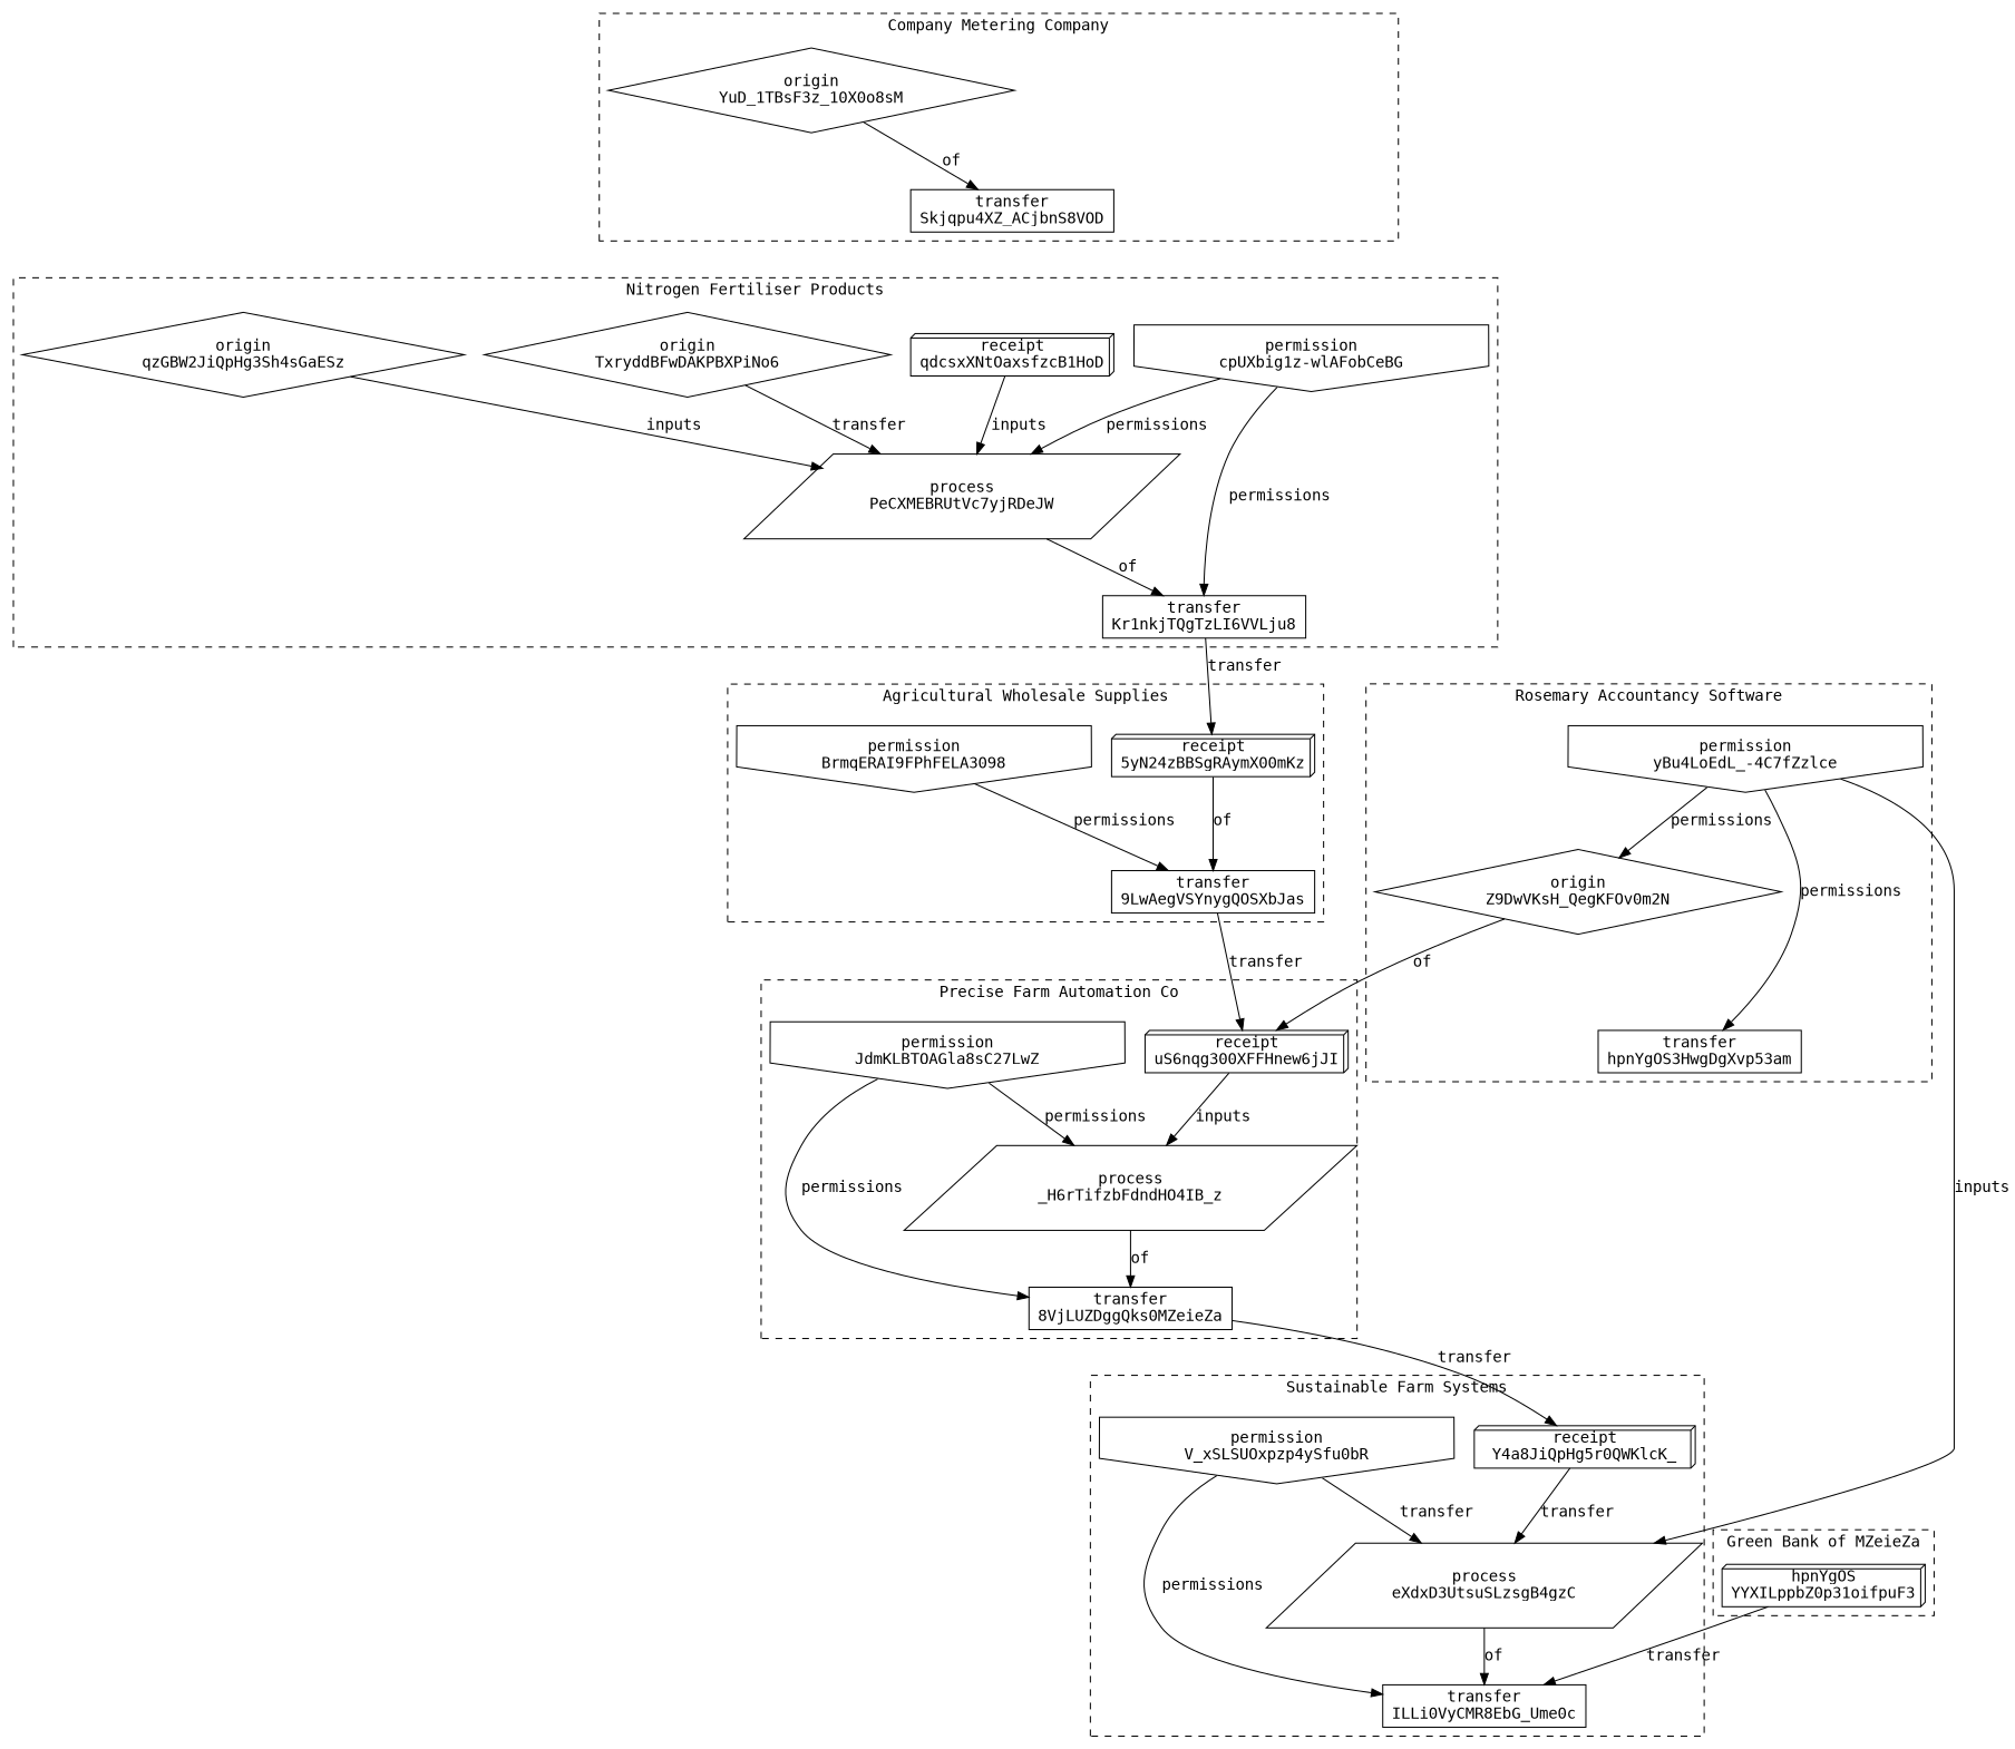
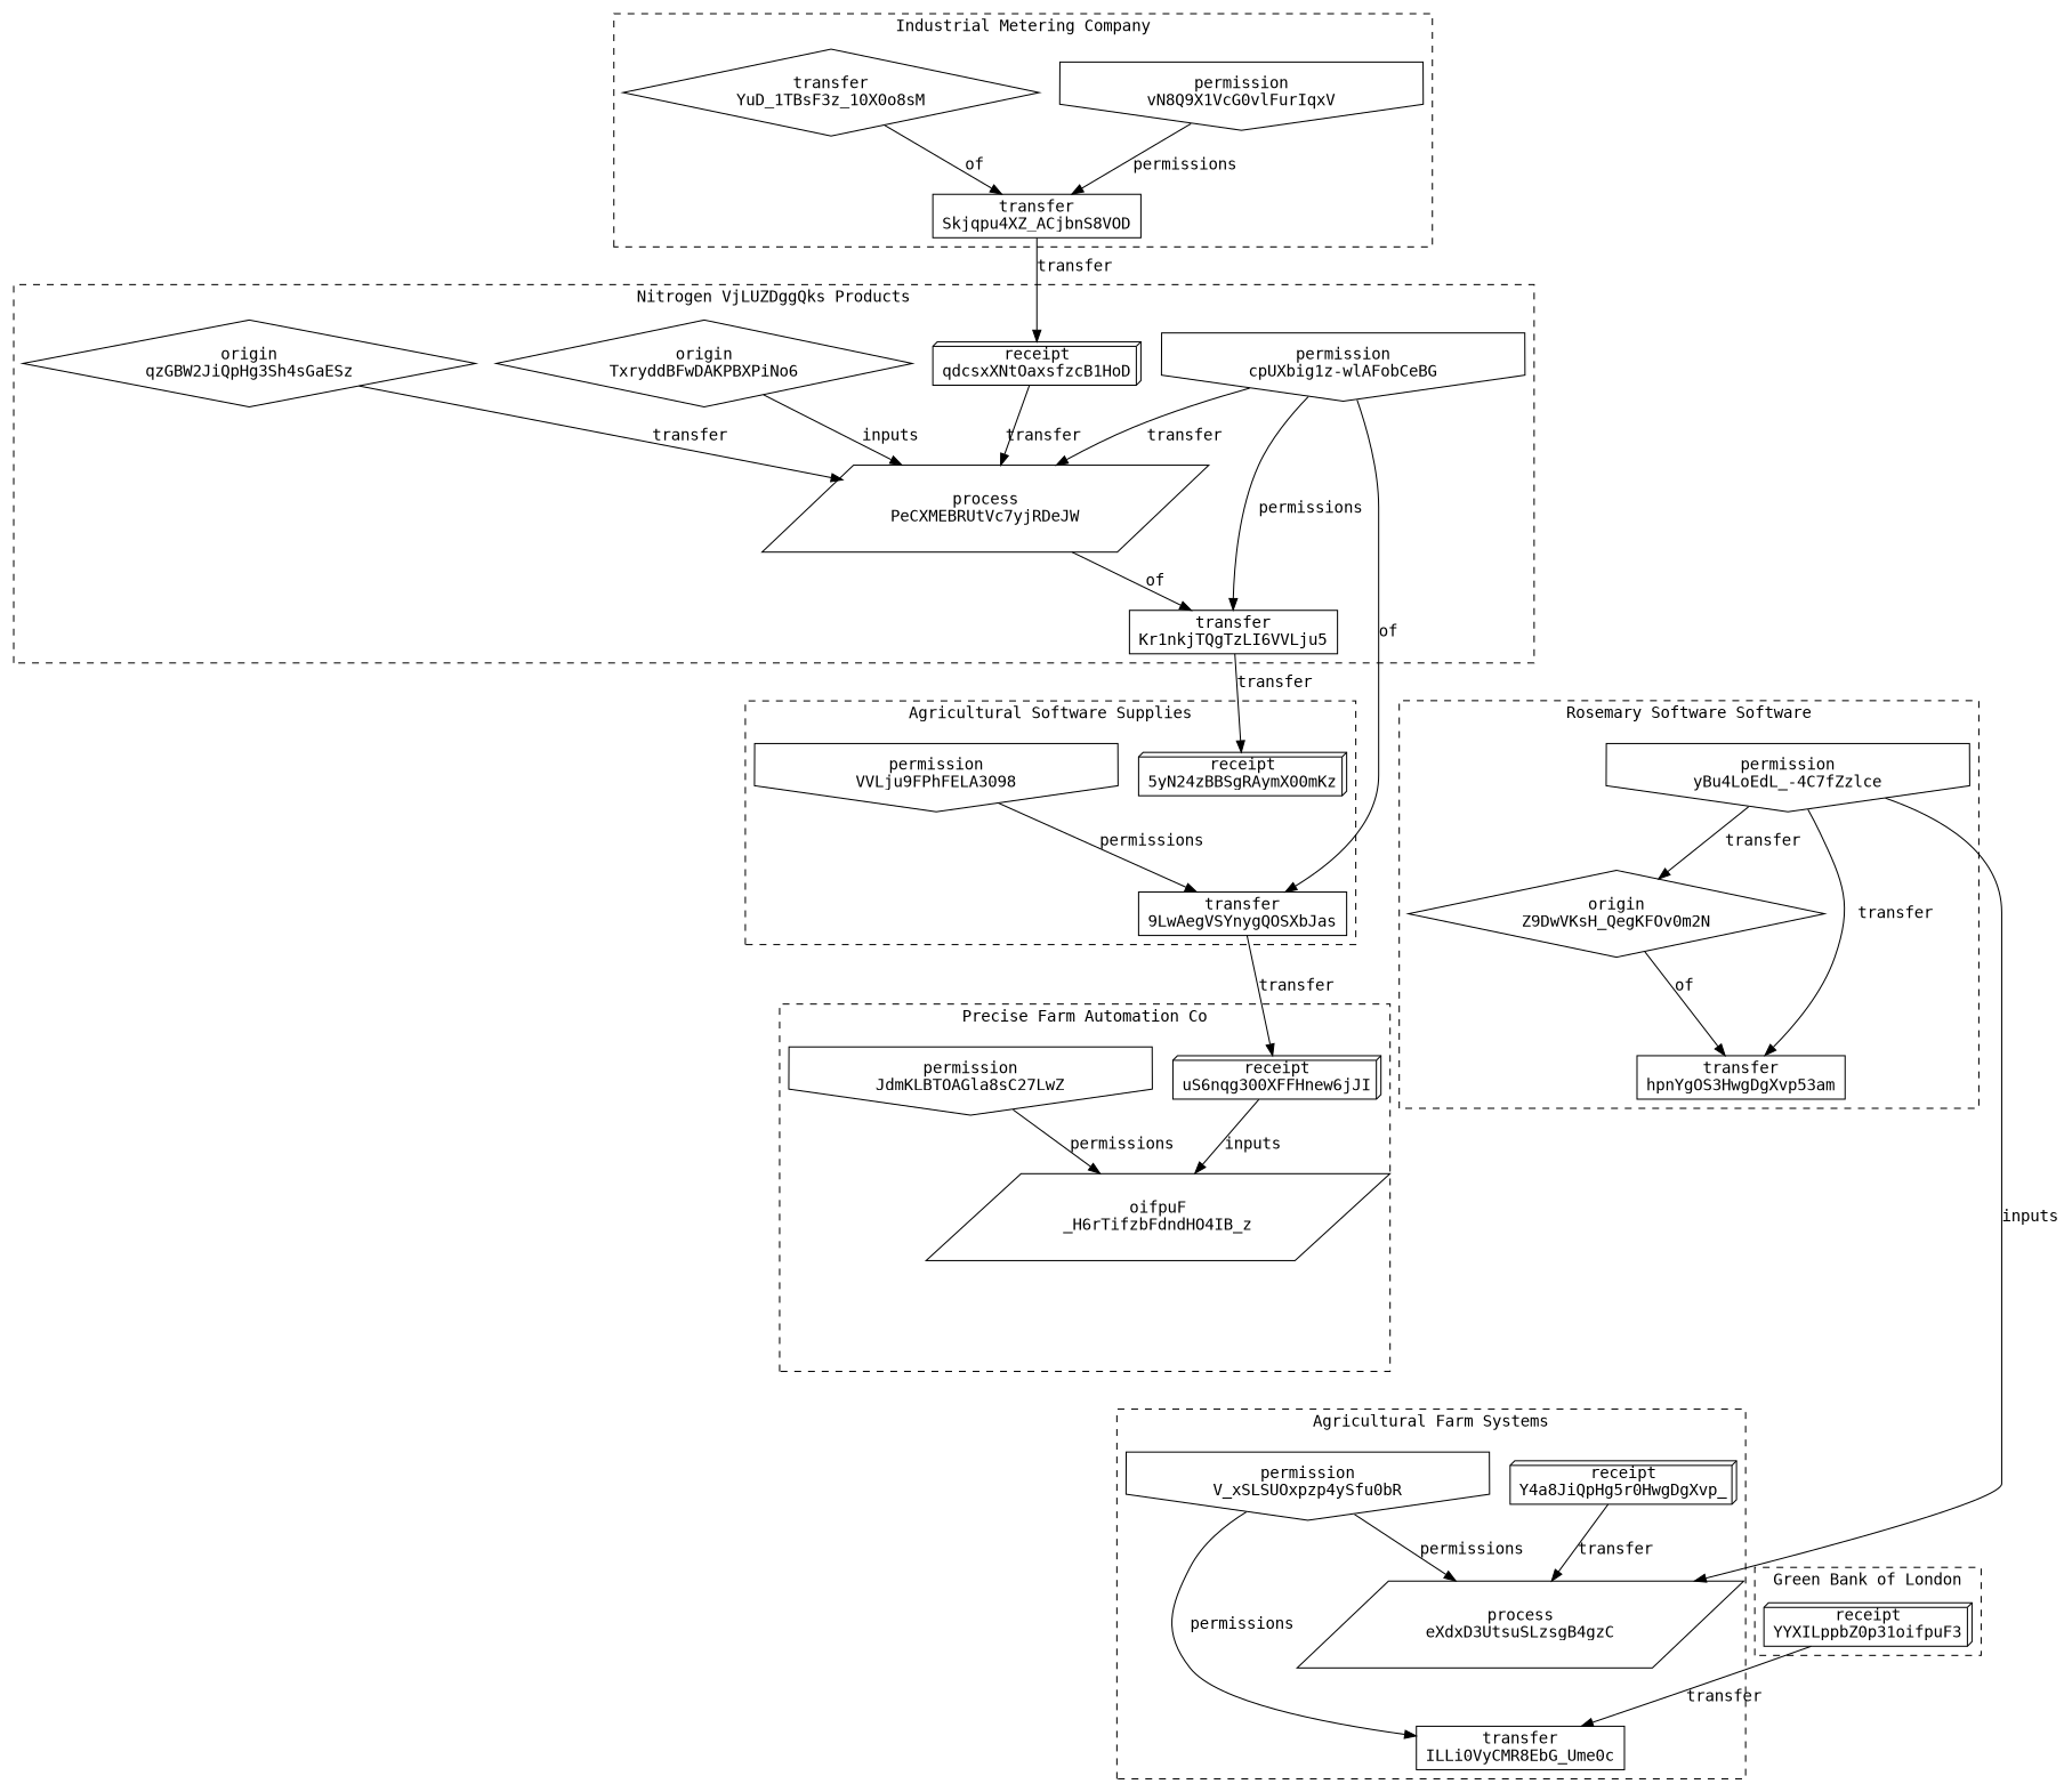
  digraph {
    fontname="DejaVu Sans Mono"
    node [fontname="DejaVu Sans Mono" shape=invhouse]
    edge [fontname="DejaVu Sans Mono"]
-   n2 [label="origin\nYuD_1TBsF3z_10X0o8sM" shape=diamond]
+   n1 [label="permission\nvN8Q9X1VcG0vlFurIqxV"]
+   n2 [label="transfer\nYuD_1TBsF3z_10X0o8sM" shape=diamond]
    n3 [label="transfer\nSkjqpu4XZ_ACjbnS8VOD" shape=box]
    n4 [label="receipt\nqdcsxXNtOaxsfzcB1HoD" shape=box3d]
    n5 [label="permission\ncpUXbig1z-wlAFobCeBG"]
    n6 [label="origin\nqzGBW2JiQpHg3Sh4sGaESz" shape=diamond]
    n7 [label="origin\nTxryddBFwDAKPBXPiNo6" shape=diamond]
    n8 [label="process\nPeCXMEBRUtVc7yjRDeJW" shape=parallelogram]
-   n9 [label="transfer\nKr1nkjTQgTzLI6VVLju8" shape=box]
+   n9 [label="transfer\nKr1nkjTQgTzLI6VVLju5" shape=box]
    n10 [label="receipt\n5yN24zBBSgRAymX00mKz" shape=box3d]
-   n11 [label="permission\nBrmqERAI9FPhFELA3098"]
+   n11 [label="permission\nVVLju9FPhFELA3098"]
    n12 [label="transfer\n9LwAegVSYnygQOSXbJas" shape=box]
    n13 [label="receipt\nuS6nqg300XFFHnew6jJI" shape=box3d]
    n14 [label="permission\nJdmKLBTOAGla8sC27LwZ"]
-   n15 [label="process\n_H6rTifzbFdndHO4IB_z" shape=parallelogram]
-   n16 [label="transfer\n8VjLUZDggQks0MZeieZa" shape=box]
+   n15 [label="oifpuF\n_H6rTifzbFdndHO4IB_z" shape=parallelogram]
    n17 [label="permission\nyBu4LoEdL_-4C7fZzlce"]
    n18 [label="origin\nZ9DwVKsH_QegKFOv0m2N" shape=diamond]
    n19 [label="transfer\nhpnYgOS3HwgDgXvp53am" shape=box]
-   n20 [label="receipt\nY4a8JiQpHg5r0QWKlcK_" shape=box3d]
+   n20 [label="receipt\nY4a8JiQpHg5r0HwgDgXvp_" shape=box3d]
    n21 [label="permission\nV_xSLSUOxpzp4ySfu0bR"]
    n22 [label="process\neXdxD3UtsuSLzsgB4gzC" shape=parallelogram]
    n23 [label="transfer\nILLi0VyCMR8EbG_Ume0c" shape=box]
-   n24 [label="hpnYgOS\nYYXILppbZ0p31oifpuF3" shape=box3d]
+   n24 [label="receipt\nYYXILppbZ0p31oifpuF3" shape=box3d]
    subgraph cluster_1 {
-     label="Company Metering Company"
+     label="Industrial Metering Company"
      style=dashed
+     n1
      n2
      n3
    }
    subgraph cluster_2 {
-     label="Nitrogen Fertiliser Products"
+     label="Nitrogen VjLUZDggQks Products"
      style=dashed
      n4
      n5
      n6
      n7
      n8
      n9
    }
    subgraph cluster_3 {
-     label="Agricultural Wholesale Supplies"
+     label="Agricultural Software Supplies"
      style=dashed
      n10
      n11
      n12
    }
    subgraph cluster_4 {
      label="Precise Farm Automation Co"
      style=dashed
      n13
      n14
      n15
-     n16
    }
    subgraph cluster_5 {
-     label="Rosemary Accountancy Software"
+     label="Rosemary Software Software"
      style=dashed
      n17
      n18
      n19
    }
    subgraph cluster_6 {
-     label="Sustainable Farm Systems"
+     label="Agricultural Farm Systems"
      style=dashed
      n20
      n21
      n22
      n23
    }
    subgraph cluster_7 {
-     label="Green Bank of MZeieZa"
+     label="Green Bank of London"
      style=dashed
      n24
    }
+   n1 -> n3 [label=permissions]
    n2 -> n3 [label=of]
-   n4 -> n8 [label=inputs]
-   n5 -> n8 [label=permissions]
+   n3 -> n4 [label=transfer]
+   n4 -> n8 [label=transfer]
+   n5 -> n8 [label=transfer]
    n5 -> n9 [label=permissions]
-   n6 -> n8 [label=inputs]
-   n7 -> n8 [label=transfer]
+   n6 -> n8 [label=transfer]
+   n7 -> n8 [label=inputs]
    n8 -> n9 [label=of]
    n9 -> n10 [label=transfer]
-   n10 -> n12 [label=of]
+   n5 -> n12 [label=of]
    n11 -> n12 [label=permissions]
    n12 -> n13 [label=transfer]
    n13 -> n15 [label=inputs]
    n14 -> n15 [label=permissions]
-   n14 -> n16 [label=permissions]
-   n15 -> n16 [label=of]
-   n16 -> n20 [label=transfer]
-   n17 -> n18 [label=permissions]
-   n17 -> n19 [label=permissions]
+   n17 -> n18 [label=transfer]
+   n17 -> n19 [label=transfer]
    n17 -> n22 [label=inputs]
-   n18 -> n13 [label=of]
+   n18 -> n19 [label=of]
    n20 -> n22 [label=transfer]
-   n21 -> n22 [label=transfer]
+   n21 -> n22 [label=permissions]
    n21 -> n23 [label=permissions]
-   n22 -> n23 [label=of]
    n24 -> n23 [label=transfer]
  }
